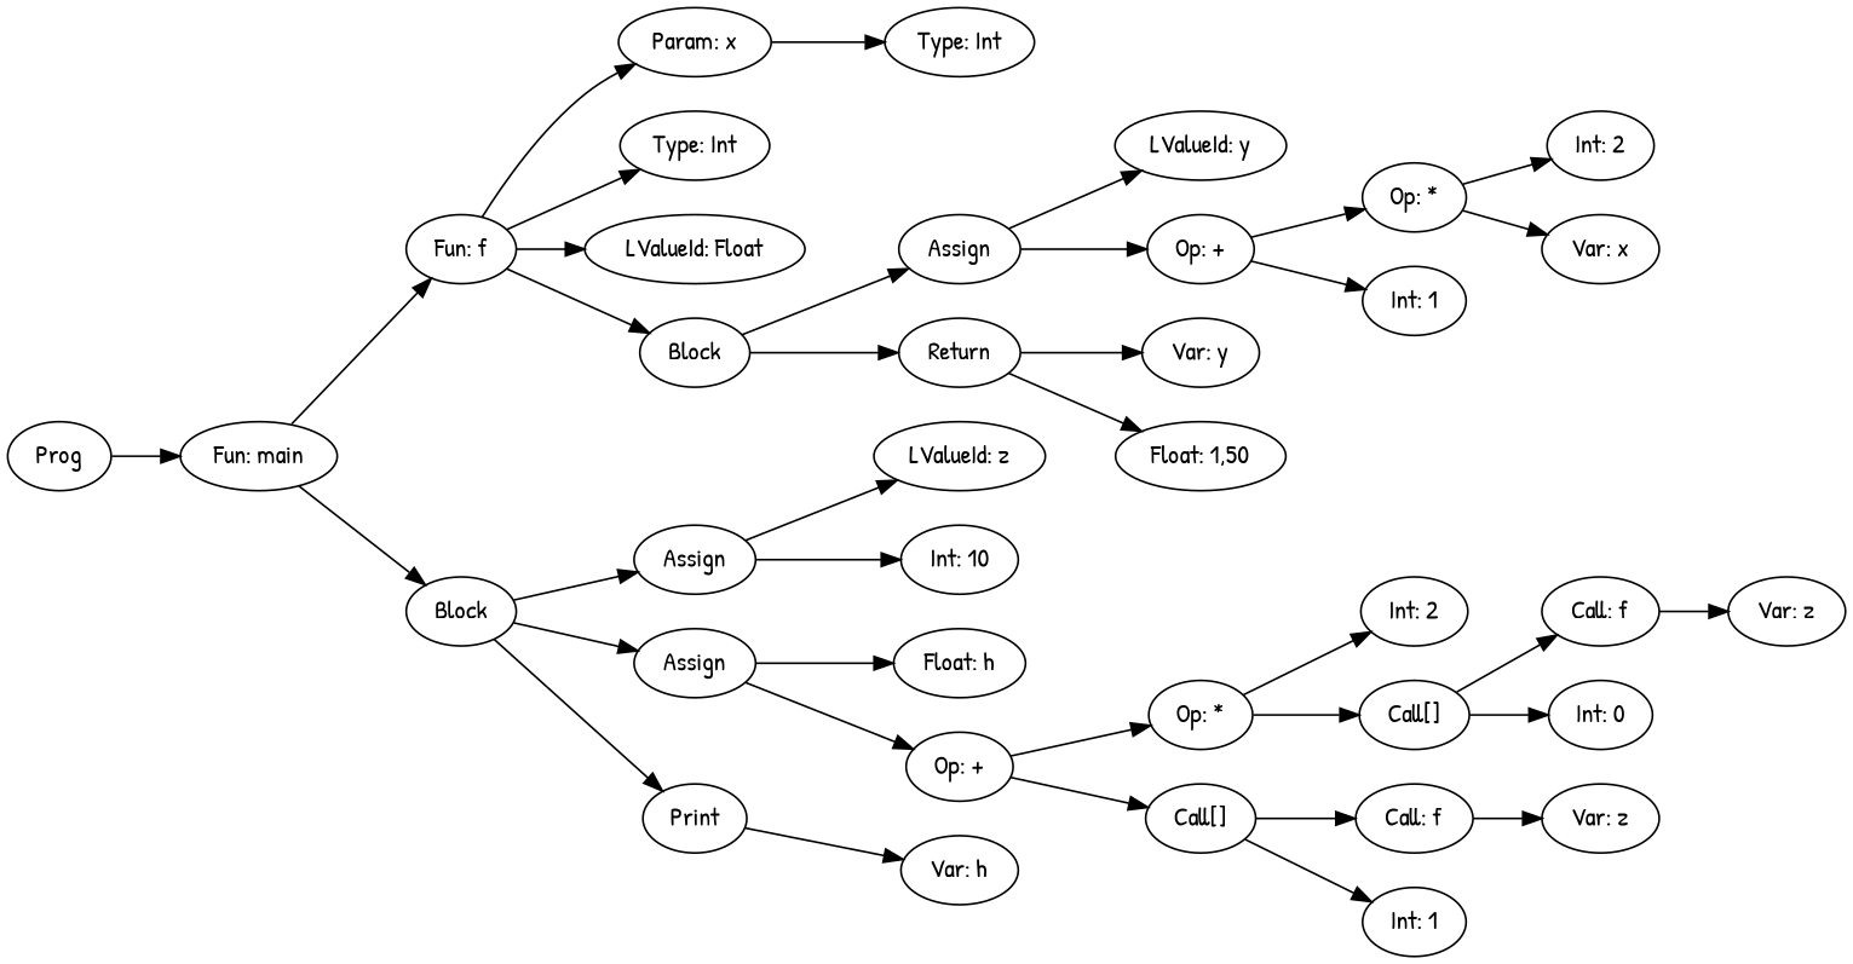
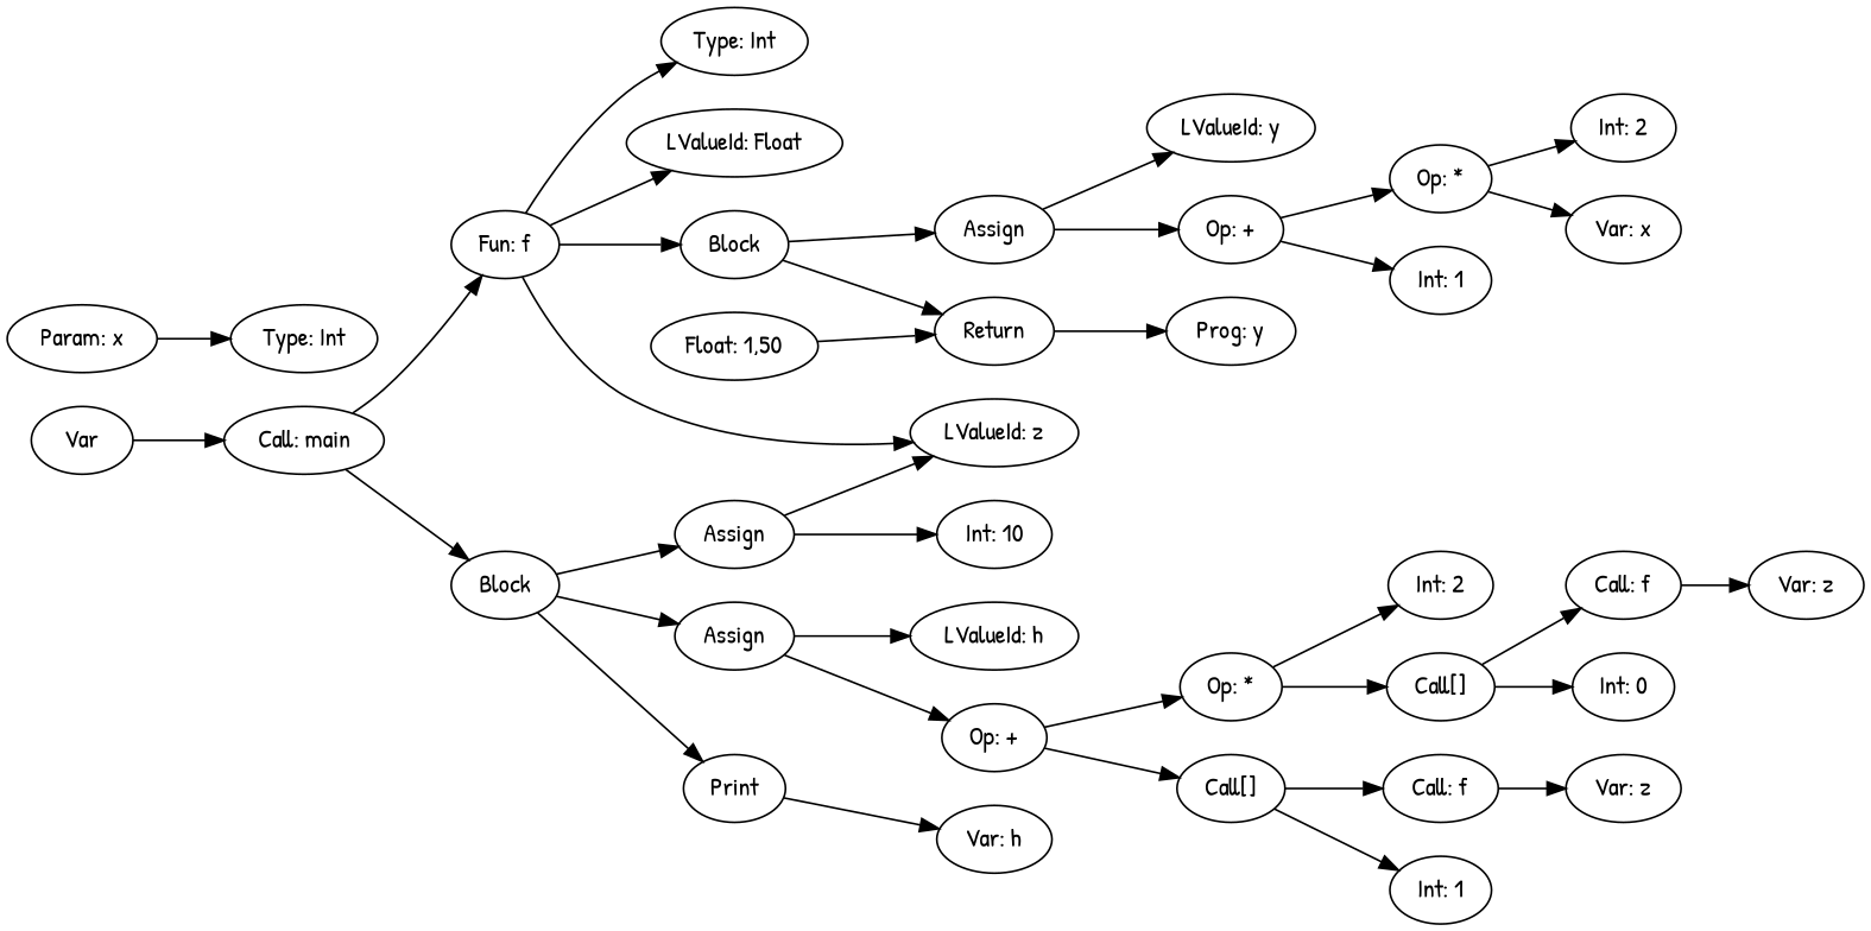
  digraph {
    fontname="Patrick Hand"
    rankdir=LR
    node [fontname="Patrick Hand"]
    edge [fontname="Patrick Hand"]
-   n1 [label=Prog]
-   n2 [label="Fun: main"]
+   n1 [label=Var]
+   n2 [label="Call: main"]
    n3 [label="Fun: f"]
    n4 [label="Param: x"]
    n5 [label="Type: Int"]
    n6 [label="LValueId: Float"]
    n7 [label=Block]
    n8 [label=Block]
    n9 [label="Type: Int"]
    n10 [label=Assign]
    n11 [label=Return]
    n12 [label="LValueId: y"]
    n13 [label="Op: +"]
-   n14 [label="Var: y"]
+   n14 [label="Prog: y"]
    n15 [label="Float: 1,50"]
    n16 [label="Op: *"]
    n17 [label="Int: 1"]
    n18 [label="Int: 2"]
    n19 [label="Var: x"]
    n20 [label=Assign]
    n21 [label=Assign]
    n22 [label=Print]
    n23 [label="LValueId: z"]
    n24 [label="Int: 10"]
-   n25 [label="Float: h"]
+   n25 [label="LValueId: h"]
    n26 [label="Op: +"]
    n27 [label="Var: h"]
    n28 [label="Op: *"]
    n29 [label="Call[]"]
    n30 [label="Int: 2"]
    n31 [label="Call[]"]
    n32 [label="Call: f"]
    n33 [label="Int: 1"]
    n34 [label="Call: f"]
    n35 [label="Int: 0"]
    n36 [label="Var: z"]
    n37 [label="Var: z"]
    n1 -> n2
    n2 -> n3
    n2 -> n8
-   n3 -> n4
+   n3 -> n23
    n3 -> n5
    n3 -> n6
    n3 -> n7
    n4 -> n9
    n7 -> n10
    n7 -> n11
    n8 -> n20
    n8 -> n21
    n8 -> n22
    n10 -> n12
    n10 -> n13
    n11 -> n14
-   n11 -> n15
+   n15 -> n11
    n13 -> n16
    n13 -> n17
    n16 -> n18
    n16 -> n19
    n20 -> n23
    n20 -> n24
    n21 -> n25
    n21 -> n26
    n22 -> n27
    n26 -> n28
    n26 -> n29
    n28 -> n30
    n28 -> n31
    n29 -> n32
    n29 -> n33
    n31 -> n34
    n31 -> n35
    n32 -> n37
    n34 -> n36
  }
